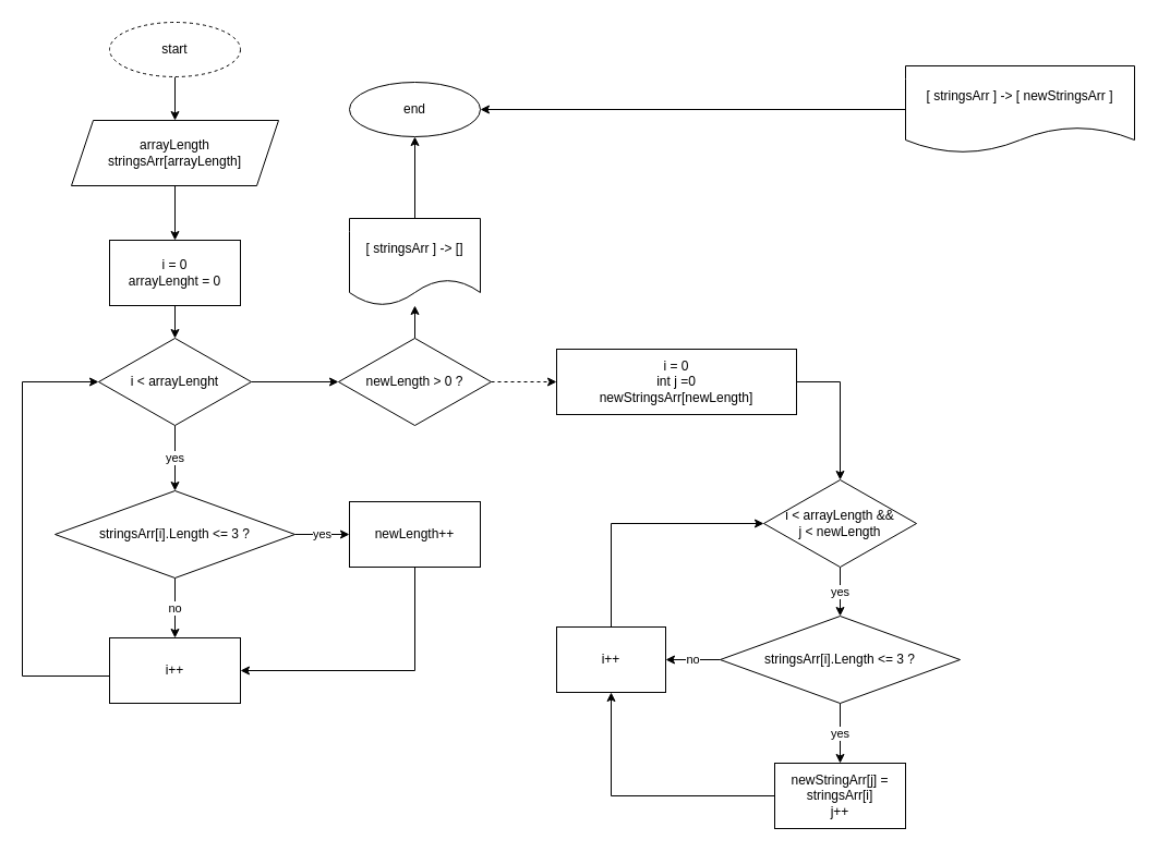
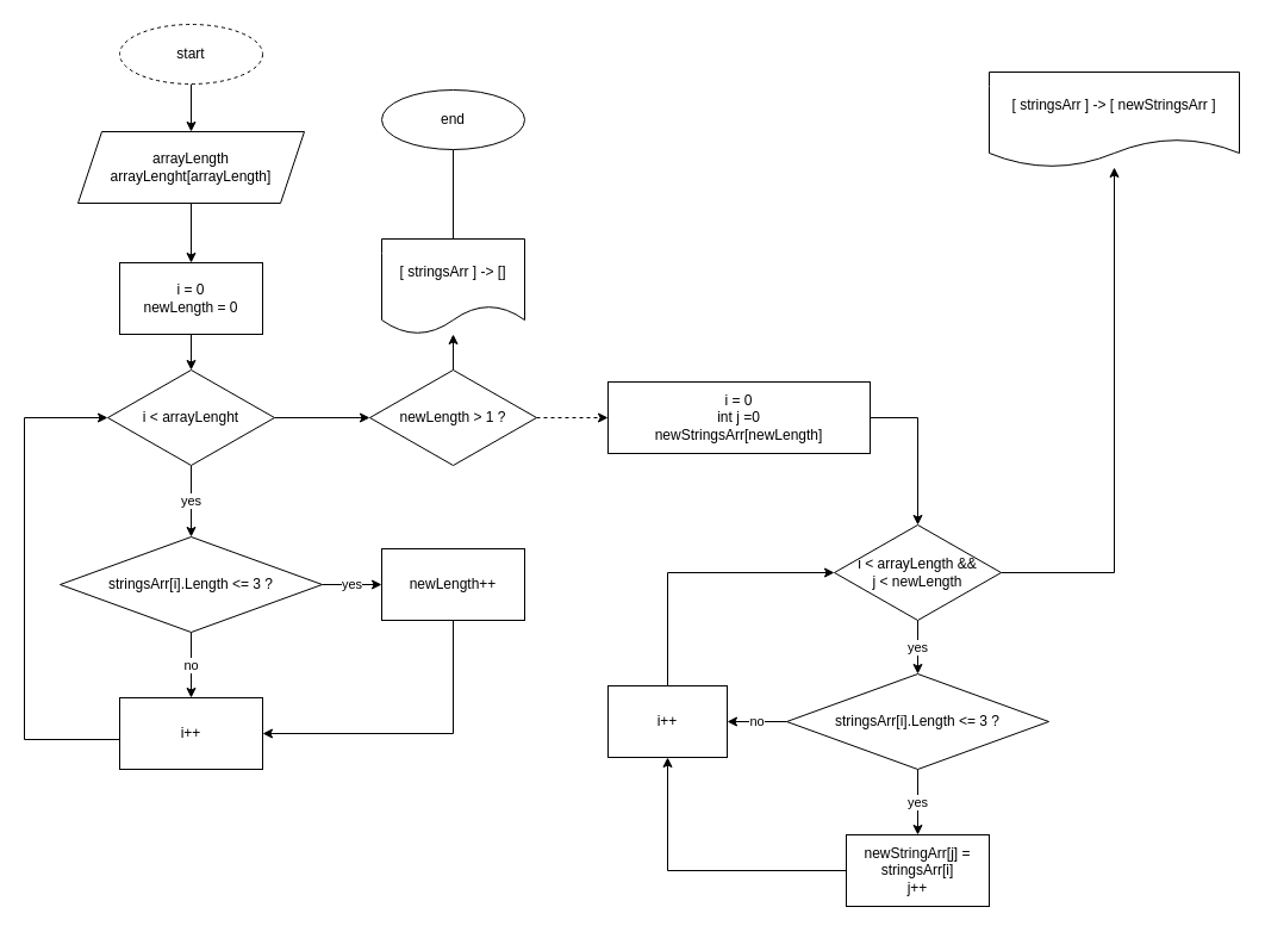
  <mxCell id="0" />
  <mxCell id="1" parent="0" />
  <mxCell id="2" value="" style="edgeStyle=orthogonalEdgeStyle;rounded=0;orthogonalLoop=1;jettySize=auto;html=1;" parent="1" source="3" target="5" edge="1"><mxGeometry relative="1" as="geometry" /></mxCell>
  <mxCell id="3" value="start" style="ellipse;whiteSpace=wrap;html=1;dashed=1;" parent="1" vertex="1"><mxGeometry x="100" y="20" width="120" height="50" as="geometry" /></mxCell>
  <mxCell id="4" value="" style="edgeStyle=orthogonalEdgeStyle;rounded=0;orthogonalLoop=1;jettySize=auto;html=1;" parent="1" source="5" target="7" edge="1"><mxGeometry relative="1" as="geometry" /></mxCell>
- <mxCell id="5" value="arrayLength &lt;br&gt;stringsArr[arrayLength]" style="shape=parallelogram;perimeter=parallelogramPerimeter;whiteSpace=wrap;html=1;fixedSize=1;" parent="1" vertex="1"><mxGeometry x="65" y="110" width="190" height="60" as="geometry" /></mxCell>
+ <mxCell id="5" value="arrayLength &lt;br&gt;arrayLenght[arrayLength]" style="shape=parallelogram;perimeter=parallelogramPerimeter;whiteSpace=wrap;html=1;fixedSize=1;" parent="1" vertex="1"><mxGeometry x="65" y="110" width="190" height="60" as="geometry" /></mxCell>
  <mxCell id="6" value="" style="edgeStyle=orthogonalEdgeStyle;rounded=0;orthogonalLoop=1;jettySize=auto;html=1;" parent="1" source="7" target="10" edge="1"><mxGeometry relative="1" as="geometry" /></mxCell>
- <mxCell id="7" value="i = 0&lt;br&gt;arrayLenght = 0" style="rounded=0;whiteSpace=wrap;html=1;" parent="1" vertex="1"><mxGeometry x="100" y="220" width="120" height="60" as="geometry" /></mxCell>
+ <mxCell id="7" value="i = 0&lt;br&gt;newLength = 0" style="rounded=0;whiteSpace=wrap;html=1;" parent="1" vertex="1"><mxGeometry x="100" y="220" width="120" height="60" as="geometry" /></mxCell>
  <mxCell id="8" value="yes" style="edgeStyle=orthogonalEdgeStyle;rounded=0;orthogonalLoop=1;jettySize=auto;html=1;" parent="1" source="10" target="13" edge="1"><mxGeometry relative="1" as="geometry" /></mxCell>
  <mxCell id="9" value="" style="edgeStyle=orthogonalEdgeStyle;rounded=0;orthogonalLoop=1;jettySize=auto;html=1;" parent="1" source="10" target="22" edge="1"><mxGeometry relative="1" as="geometry" /></mxCell>
  <mxCell id="10" value="i &amp;lt; arrayLenght" style="rhombus;whiteSpace=wrap;html=1;rounded=0;" parent="1" vertex="1"><mxGeometry x="90" y="310" width="140" height="80" as="geometry" /></mxCell>
  <mxCell id="11" value="yes" style="edgeStyle=orthogonalEdgeStyle;rounded=0;orthogonalLoop=1;jettySize=auto;html=1;" parent="1" source="13" target="15" edge="1"><mxGeometry relative="1" as="geometry" /></mxCell>
  <mxCell id="12" value="no" style="edgeStyle=orthogonalEdgeStyle;rounded=0;orthogonalLoop=1;jettySize=auto;html=1;" parent="1" source="13" target="17" edge="1"><mxGeometry relative="1" as="geometry" /></mxCell>
  <mxCell id="13" value="stringsArr[i].Length &amp;lt;= 3 ?" style="rhombus;whiteSpace=wrap;html=1;rounded=0;" parent="1" vertex="1"><mxGeometry x="50" y="450" width="220" height="80" as="geometry" /></mxCell>
  <mxCell id="14" style="edgeStyle=orthogonalEdgeStyle;rounded=0;orthogonalLoop=1;jettySize=auto;html=1;exitX=0.5;exitY=1;exitDx=0;exitDy=0;entryX=1;entryY=0.5;entryDx=0;entryDy=0;" parent="1" source="15" target="17" edge="1"><mxGeometry relative="1" as="geometry" /></mxCell>
  <mxCell id="15" value="newLength++" style="rounded=0;whiteSpace=wrap;html=1;" parent="1" vertex="1"><mxGeometry x="320" y="460" width="120" height="60" as="geometry" /></mxCell>
  <mxCell id="16" style="edgeStyle=orthogonalEdgeStyle;rounded=0;orthogonalLoop=1;jettySize=auto;html=1;entryX=0;entryY=0.5;entryDx=0;entryDy=0;" parent="1" source="17" target="10" edge="1"><mxGeometry relative="1" as="geometry"><Array as="points"><mxPoint x="20" y="620" /><mxPoint x="20" y="350" /></Array></mxGeometry></mxCell>
  <mxCell id="17" value="i++" style="whiteSpace=wrap;html=1;rounded=0;" parent="1" vertex="1"><mxGeometry x="100" y="585" width="120" height="60" as="geometry" /></mxCell>
  <mxCell id="18" value="" style="edgeStyle=orthogonalEdgeStyle;rounded=0;orthogonalLoop=1;jettySize=auto;html=1;" parent="1" source="19" target="28" edge="1"><mxGeometry relative="1" as="geometry"><Array as="points"><mxPoint x="770" y="350" /></Array></mxGeometry></mxCell>
  <mxCell id="19" value="i = 0&lt;br&gt;int j =0 &lt;br&gt;newStringsArr[newLength]" style="whiteSpace=wrap;html=1;rounded=0;" parent="1" vertex="1"><mxGeometry x="510" y="320" width="220" height="60" as="geometry" /></mxCell>
  <mxCell id="20" value="" style="edgeStyle=orthogonalEdgeStyle;rounded=0;orthogonalLoop=1;jettySize=auto;html=1;" parent="1" source="22" target="24" edge="1"><mxGeometry relative="1" as="geometry" /></mxCell>
  <mxCell id="21" value="" style="edgeStyle=orthogonalEdgeStyle;rounded=0;orthogonalLoop=1;jettySize=auto;html=1;dashed=1;" parent="1" source="22" target="19" edge="1"><mxGeometry relative="1" as="geometry" /></mxCell>
- <mxCell id="22" value="newLength &amp;gt; 0 ?" style="rhombus;whiteSpace=wrap;html=1;rounded=0;" parent="1" vertex="1"><mxGeometry x="310" y="310" width="140" height="80" as="geometry" /></mxCell>
- <mxCell id="23" value="" style="edgeStyle=orthogonalEdgeStyle;rounded=0;orthogonalLoop=1;jettySize=auto;html=1;" parent="1" source="24" target="25" edge="1"><mxGeometry relative="1" as="geometry" /></mxCell>
+ <mxCell id="22" value="newLength &amp;gt; 1 ?" style="rhombus;whiteSpace=wrap;html=1;rounded=0;" parent="1" vertex="1"><mxGeometry x="310" y="310" width="140" height="80" as="geometry" /></mxCell>
+ <mxCell id="23" value="" style="edgeStyle=orthogonalEdgeStyle;rounded=0;orthogonalLoop=1;jettySize=auto;html=1;endArrow=none;" parent="1" source="24" target="25" edge="1"><mxGeometry relative="1" as="geometry" /></mxCell>
  <mxCell id="24" value="[ stringsArr ] -&amp;gt; []" style="shape=document;whiteSpace=wrap;html=1;boundedLbl=1;rounded=0;" parent="1" vertex="1"><mxGeometry x="320" y="200" width="120" height="80" as="geometry" /></mxCell>
  <mxCell id="25" value="end" style="ellipse;whiteSpace=wrap;html=1;rounded=0;" parent="1" vertex="1"><mxGeometry x="320" y="75" width="120" height="50" as="geometry" /></mxCell>
  <mxCell id="26" value="yes" style="edgeStyle=orthogonalEdgeStyle;rounded=0;orthogonalLoop=1;jettySize=auto;html=1;" parent="1" source="28" target="31" edge="1"><mxGeometry relative="1" as="geometry" /></mxCell>
+ <mxCell id="27" value="" style="edgeStyle=orthogonalEdgeStyle;rounded=0;orthogonalLoop=1;jettySize=auto;html=1;" parent="1" source="28" target="37" edge="1"><mxGeometry relative="1" as="geometry"><mxPoint x="940" y="170" as="targetPoint" /><Array as="points"><mxPoint x="935" y="480" /></Array></mxGeometry></mxCell>
  <mxCell id="28" value="i &amp;lt; arrayLength &amp;amp;&amp;amp;&lt;br&gt;j &amp;lt; newLength " style="rhombus;whiteSpace=wrap;html=1;rounded=0;" parent="1" vertex="1"><mxGeometry x="700" y="440" width="140" height="80" as="geometry" /></mxCell>
  <mxCell id="29" value="yes" style="edgeStyle=orthogonalEdgeStyle;rounded=0;orthogonalLoop=1;jettySize=auto;html=1;" parent="1" source="31" target="33" edge="1"><mxGeometry relative="1" as="geometry" /></mxCell>
  <mxCell id="30" value="no" style="edgeStyle=orthogonalEdgeStyle;rounded=0;orthogonalLoop=1;jettySize=auto;html=1;" parent="1" source="31" target="35" edge="1"><mxGeometry relative="1" as="geometry" /></mxCell>
  <mxCell id="31" value="stringsArr[i].Length &amp;lt;= 3 ?" style="rhombus;whiteSpace=wrap;html=1;rounded=0;" parent="1" vertex="1"><mxGeometry x="660" y="565" width="220" height="80" as="geometry" /></mxCell>
  <mxCell id="32" style="edgeStyle=orthogonalEdgeStyle;rounded=0;orthogonalLoop=1;jettySize=auto;html=1;exitX=0;exitY=0.5;exitDx=0;exitDy=0;entryX=0.5;entryY=1;entryDx=0;entryDy=0;" parent="1" source="33" target="35" edge="1"><mxGeometry relative="1" as="geometry" /></mxCell>
  <mxCell id="33" value="newStringArr[j] = stringsArr[i]&lt;br&gt;j++" style="whiteSpace=wrap;html=1;rounded=0;" parent="1" vertex="1"><mxGeometry x="710" y="700" width="120" height="60" as="geometry" /></mxCell>
  <mxCell id="34" style="edgeStyle=orthogonalEdgeStyle;rounded=0;orthogonalLoop=1;jettySize=auto;html=1;exitX=0.5;exitY=0;exitDx=0;exitDy=0;entryX=0;entryY=0.5;entryDx=0;entryDy=0;" parent="1" source="35" target="28" edge="1"><mxGeometry relative="1" as="geometry" /></mxCell>
  <mxCell id="35" value="i++" style="whiteSpace=wrap;html=1;rounded=0;" parent="1" vertex="1"><mxGeometry x="510" y="575" width="100" height="60" as="geometry" /></mxCell>
- <mxCell id="36" style="edgeStyle=orthogonalEdgeStyle;rounded=0;orthogonalLoop=1;jettySize=auto;html=1;exitX=0;exitY=0.5;exitDx=0;exitDy=0;" parent="1" source="37" target="25" edge="1"><mxGeometry relative="1" as="geometry" /></mxCell>
  <mxCell id="37" value="[ stringsArr ] -&amp;gt; [ newStringsArr ]" style="shape=document;whiteSpace=wrap;html=1;boundedLbl=1;rounded=0;" parent="1" vertex="1"><mxGeometry x="830" y="60" width="210" height="80" as="geometry" /></mxCell>
